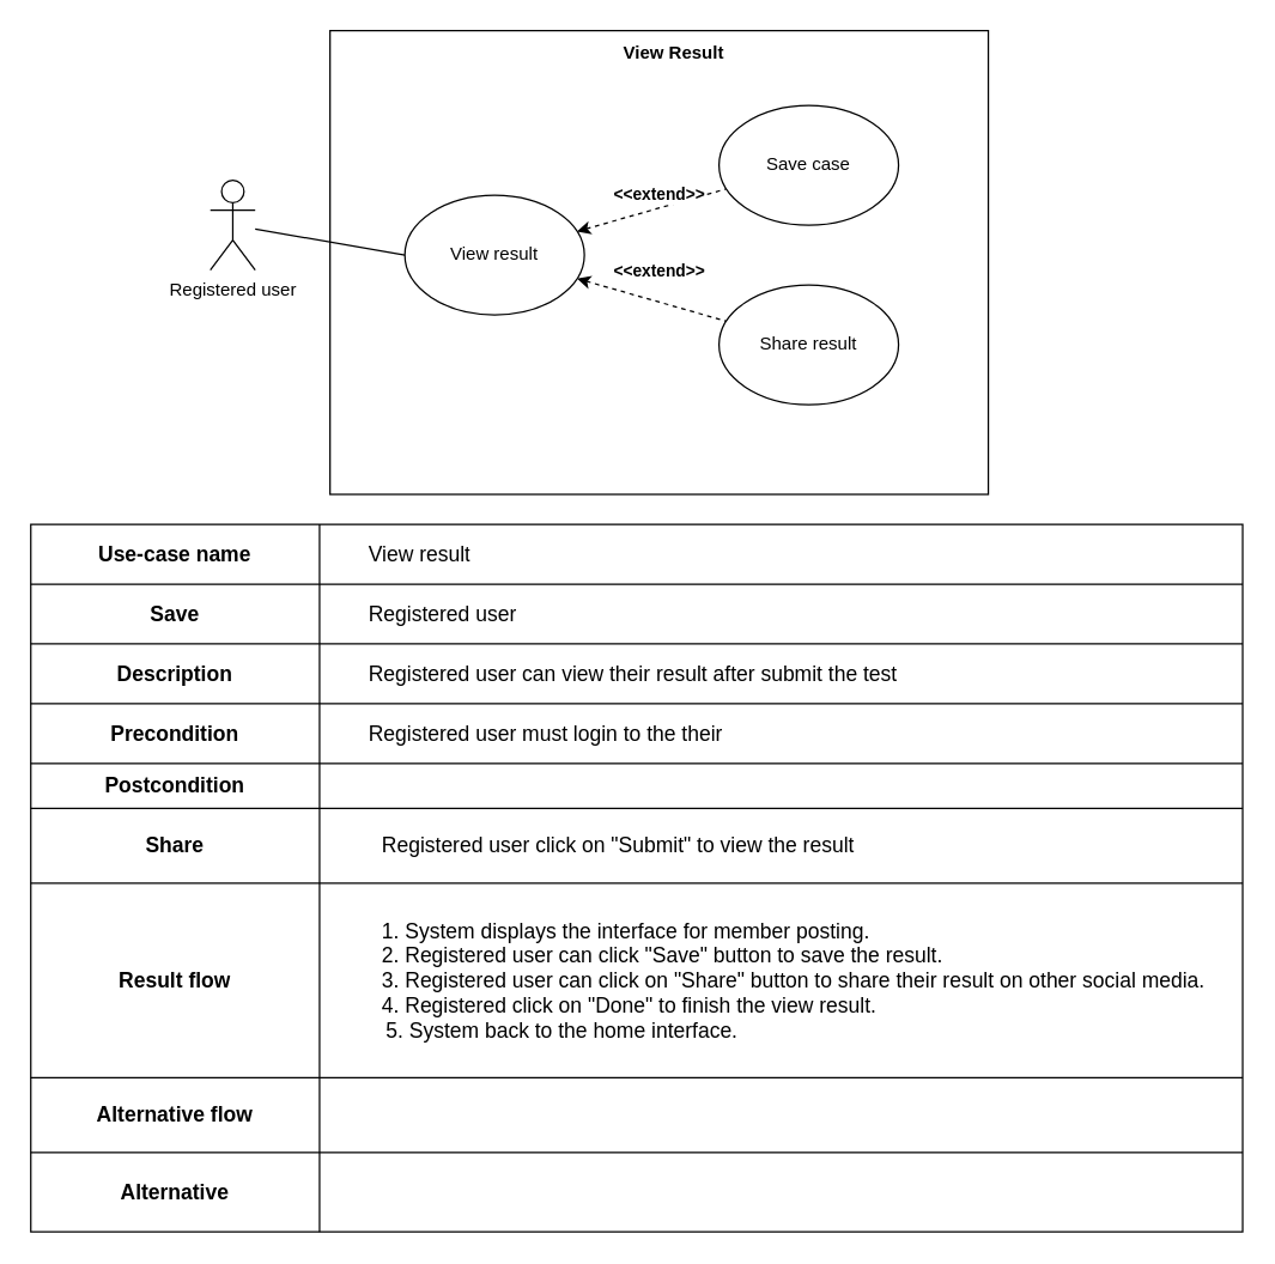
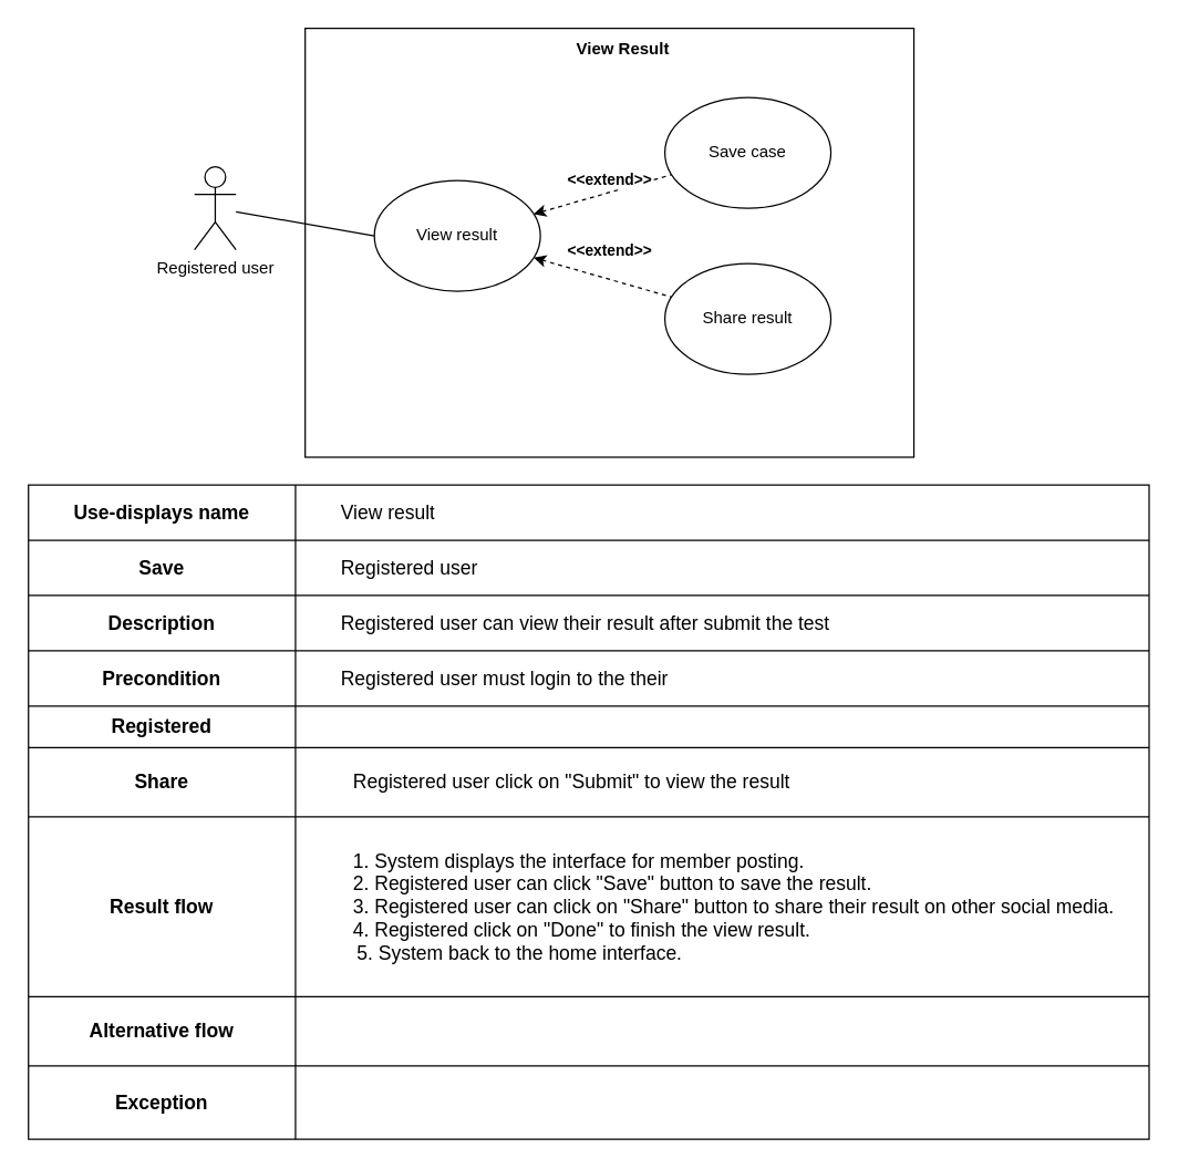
  <mxCell id="0" />
  <mxCell id="1" parent="0" />
  <mxCell id="2" value="" style="rounded=0;whiteSpace=wrap;html=1;" vertex="1" parent="1"><mxGeometry x="220" y="20" width="440" height="310" as="geometry" /></mxCell>
  <mxCell id="3" style="edgeStyle=none;rounded=0;orthogonalLoop=1;jettySize=auto;html=1;entryX=0;entryY=0.5;entryDx=0;entryDy=0;endArrow=none;endFill=0;" edge="1" parent="1" source="4" target="8"><mxGeometry relative="1" as="geometry" /></mxCell>
  <mxCell id="4" value="Registered user" style="shape=umlActor;verticalLabelPosition=bottom;verticalAlign=top;html=1;outlineConnect=0;" vertex="1" parent="1"><mxGeometry x="140" y="120" width="30" height="60" as="geometry" /></mxCell>
  <mxCell id="5" style="edgeStyle=none;rounded=0;orthogonalLoop=1;jettySize=auto;html=1;endArrow=none;endFill=0;dashed=1;startArrow=classic;startFill=1;" edge="1" parent="1" source="8" target="7"><mxGeometry relative="1" as="geometry" /></mxCell>
  <mxCell id="6" value="&lt;b&gt;&amp;lt;&amp;lt;extend&amp;gt;&amp;gt;&lt;/b&gt;" style="edgeLabel;html=1;align=center;verticalAlign=middle;resizable=0;points=[];" connectable="0" vertex="1" parent="5"><mxGeometry x="0.389" y="-2" relative="1" as="geometry"><mxPoint x="-15" y="44" as="offset" /></mxGeometry></mxCell>
  <mxCell id="7" value="Save case" style="ellipse;whiteSpace=wrap;html=1;" vertex="1" parent="1"><mxGeometry x="480" y="70" width="120" height="80" as="geometry" /></mxCell>
  <mxCell id="8" value="View result" style="ellipse;whiteSpace=wrap;html=1;" vertex="1" parent="1"><mxGeometry x="270" y="130" width="120" height="80" as="geometry" /></mxCell>
  <mxCell id="9" style="edgeStyle=none;rounded=0;orthogonalLoop=1;jettySize=auto;html=1;endArrow=none;endFill=0;dashed=1;startArrow=classic;startFill=1;" edge="1" parent="1" source="8" target="10"><mxGeometry relative="1" as="geometry" /></mxCell>
  <mxCell id="10" value="Share result" style="ellipse;whiteSpace=wrap;html=1;" vertex="1" parent="1"><mxGeometry x="480" y="190" width="120" height="80" as="geometry" /></mxCell>
  <mxCell id="11" value="&lt;b&gt;&amp;lt;&amp;lt;extend&amp;gt;&amp;gt;&lt;/b&gt;" style="edgeLabel;html=1;align=center;verticalAlign=middle;resizable=0;points=[];" connectable="0" vertex="1" parent="1"><mxGeometry x="439.928" y="129.996" as="geometry" /></mxCell>
  <mxCell id="12" value="" style="shape=table;startSize=0;container=1;collapsible=0;childLayout=tableLayout;fontSize=14;" vertex="1" parent="1"><mxGeometry x="20" y="350" width="810" height="473.0" as="geometry" /></mxCell>
  <mxCell id="13" value="" style="shape=tableRow;horizontal=0;startSize=0;swimlaneHead=0;swimlaneBody=0;top=0;left=0;bottom=0;right=0;collapsible=0;dropTarget=0;fillColor=none;points=[[0,0.5],[1,0.5]];portConstraint=eastwest;fontSize=14;" vertex="1" parent="12"><mxGeometry width="810" height="40" as="geometry" /></mxCell>
- <mxCell id="14" value="&lt;b&gt;Use-case name&lt;/b&gt;" style="shape=partialRectangle;html=1;whiteSpace=wrap;connectable=0;overflow=hidden;fillColor=none;top=0;left=0;bottom=0;right=0;pointerEvents=1;fontSize=14;" vertex="1" parent="13"><mxGeometry width="193" height="40" as="geometry"><mxRectangle width="193" height="40" as="alternateBounds" /></mxGeometry></mxCell>
+ <mxCell id="14" value="&lt;b&gt;Use-displays name&lt;/b&gt;" style="shape=partialRectangle;html=1;whiteSpace=wrap;connectable=0;overflow=hidden;fillColor=none;top=0;left=0;bottom=0;right=0;pointerEvents=1;fontSize=14;" vertex="1" parent="13"><mxGeometry width="193" height="40" as="geometry"><mxRectangle width="193" height="40" as="alternateBounds" /></mxGeometry></mxCell>
  <mxCell id="15" value="&lt;span style=&quot;white-space: pre;&quot;&gt;&#09;&lt;/span&gt;View result" style="shape=partialRectangle;html=1;whiteSpace=wrap;connectable=0;overflow=hidden;fillColor=none;top=0;left=0;bottom=0;right=0;pointerEvents=1;fontSize=14;align=left;" vertex="1" parent="13"><mxGeometry x="193" width="617" height="40" as="geometry"><mxRectangle width="617" height="40" as="alternateBounds" /></mxGeometry></mxCell>
  <mxCell id="16" value="" style="shape=tableRow;horizontal=0;startSize=0;swimlaneHead=0;swimlaneBody=0;top=0;left=0;bottom=0;right=0;collapsible=0;dropTarget=0;fillColor=none;points=[[0,0.5],[1,0.5]];portConstraint=eastwest;fontSize=14;" vertex="1" parent="12"><mxGeometry y="40" width="810" height="40" as="geometry" /></mxCell>
  <mxCell id="17" value="&lt;b&gt;Save&lt;/b&gt;" style="shape=partialRectangle;html=1;whiteSpace=wrap;connectable=0;overflow=hidden;fillColor=none;top=0;left=0;bottom=0;right=0;pointerEvents=1;fontSize=14;" vertex="1" parent="16"><mxGeometry width="193" height="40" as="geometry"><mxRectangle width="193" height="40" as="alternateBounds" /></mxGeometry></mxCell>
  <mxCell id="18" value="&lt;span style=&quot;white-space: pre;&quot;&gt;&#09;&lt;/span&gt;Registered user" style="shape=partialRectangle;html=1;whiteSpace=wrap;connectable=0;overflow=hidden;fillColor=none;top=0;left=0;bottom=0;right=0;pointerEvents=1;fontSize=14;align=left;" vertex="1" parent="16"><mxGeometry x="193" width="617" height="40" as="geometry"><mxRectangle width="617" height="40" as="alternateBounds" /></mxGeometry></mxCell>
  <mxCell id="19" value="" style="shape=tableRow;horizontal=0;startSize=0;swimlaneHead=0;swimlaneBody=0;top=0;left=0;bottom=0;right=0;collapsible=0;dropTarget=0;fillColor=none;points=[[0,0.5],[1,0.5]];portConstraint=eastwest;fontSize=14;" vertex="1" parent="12"><mxGeometry y="80" width="810" height="40" as="geometry" /></mxCell>
  <mxCell id="20" value="&lt;b&gt;Description&lt;/b&gt;" style="shape=partialRectangle;html=1;whiteSpace=wrap;connectable=0;overflow=hidden;fillColor=none;top=0;left=0;bottom=0;right=0;pointerEvents=1;fontSize=14;" vertex="1" parent="19"><mxGeometry width="193" height="40" as="geometry"><mxRectangle width="193" height="40" as="alternateBounds" /></mxGeometry></mxCell>
  <mxCell id="21" value="&lt;span style=&quot;&quot;&gt;&#09;&lt;/span&gt;&lt;span style=&quot;&quot;&gt;&#09;&lt;/span&gt;&lt;span style=&quot;white-space: pre;&quot;&gt;&#09;&lt;/span&gt;Registered user can view their result after submit the test&lt;span style=&quot;white-space: pre;&quot;&gt;&#09;&lt;/span&gt;" style="shape=partialRectangle;html=1;whiteSpace=wrap;connectable=0;overflow=hidden;fillColor=none;top=0;left=0;bottom=0;right=0;pointerEvents=1;fontSize=14;align=left;" vertex="1" parent="19"><mxGeometry x="193" width="617" height="40" as="geometry"><mxRectangle width="617" height="40" as="alternateBounds" /></mxGeometry></mxCell>
  <mxCell id="22" value="" style="shape=tableRow;horizontal=0;startSize=0;swimlaneHead=0;swimlaneBody=0;top=0;left=0;bottom=0;right=0;collapsible=0;dropTarget=0;fillColor=none;points=[[0,0.5],[1,0.5]];portConstraint=eastwest;fontSize=14;" vertex="1" parent="12"><mxGeometry y="120" width="810" height="40" as="geometry" /></mxCell>
  <mxCell id="23" value="&lt;b&gt;Precondition&lt;/b&gt;" style="shape=partialRectangle;html=1;whiteSpace=wrap;connectable=0;overflow=hidden;fillColor=none;top=0;left=0;bottom=0;right=0;pointerEvents=1;fontSize=14;" vertex="1" parent="22"><mxGeometry width="193" height="40" as="geometry"><mxRectangle width="193" height="40" as="alternateBounds" /></mxGeometry></mxCell>
  <mxCell id="24" value="&lt;span style=&quot;white-space: pre;&quot;&gt;&#09;&lt;/span&gt;Registered user must login to the their" style="shape=partialRectangle;html=1;whiteSpace=wrap;connectable=0;overflow=hidden;fillColor=none;top=0;left=0;bottom=0;right=0;pointerEvents=1;fontSize=14;align=left;" vertex="1" parent="22"><mxGeometry x="193" width="617" height="40" as="geometry"><mxRectangle width="617" height="40" as="alternateBounds" /></mxGeometry></mxCell>
  <mxCell id="25" value="" style="shape=tableRow;horizontal=0;startSize=0;swimlaneHead=0;swimlaneBody=0;top=0;left=0;bottom=0;right=0;collapsible=0;dropTarget=0;fillColor=none;points=[[0,0.5],[1,0.5]];portConstraint=eastwest;fontSize=14;" vertex="1" parent="12"><mxGeometry y="160" width="810" height="30" as="geometry" /></mxCell>
- <mxCell id="26" value="&lt;b&gt;Postcondition&lt;/b&gt;" style="shape=partialRectangle;html=1;whiteSpace=wrap;connectable=0;overflow=hidden;fillColor=none;top=0;left=0;bottom=0;right=0;pointerEvents=1;fontSize=14;" vertex="1" parent="25"><mxGeometry width="193" height="30" as="geometry"><mxRectangle width="193" height="30" as="alternateBounds" /></mxGeometry></mxCell>
+ <mxCell id="26" value="&lt;b&gt;Registered&lt;/b&gt;" style="shape=partialRectangle;html=1;whiteSpace=wrap;connectable=0;overflow=hidden;fillColor=none;top=0;left=0;bottom=0;right=0;pointerEvents=1;fontSize=14;" vertex="1" parent="25"><mxGeometry width="193" height="30" as="geometry"><mxRectangle width="193" height="30" as="alternateBounds" /></mxGeometry></mxCell>
  <mxCell id="27" value="" style="shape=partialRectangle;html=1;whiteSpace=wrap;connectable=0;overflow=hidden;fillColor=none;top=0;left=0;bottom=0;right=0;pointerEvents=1;fontSize=14;align=left;" vertex="1" parent="25"><mxGeometry x="193" width="617" height="30" as="geometry"><mxRectangle width="617" height="30" as="alternateBounds" /></mxGeometry></mxCell>
  <mxCell id="28" value="" style="shape=tableRow;horizontal=0;startSize=0;swimlaneHead=0;swimlaneBody=0;top=0;left=0;bottom=0;right=0;collapsible=0;dropTarget=0;fillColor=none;points=[[0,0.5],[1,0.5]];portConstraint=eastwest;fontSize=14;" vertex="1" parent="12"><mxGeometry y="190" width="810" height="50" as="geometry" /></mxCell>
  <mxCell id="29" value="&lt;b&gt;Share&lt;/b&gt;" style="shape=partialRectangle;html=1;whiteSpace=wrap;connectable=0;overflow=hidden;fillColor=none;top=0;left=0;bottom=0;right=0;pointerEvents=1;fontSize=14;" vertex="1" parent="28"><mxGeometry width="193" height="50" as="geometry"><mxRectangle width="193" height="50" as="alternateBounds" /></mxGeometry></mxCell>
  <mxCell id="30" value="&lt;blockquote style=&quot;margin: 0 0 0 40px; border: none; padding: 0px;&quot;&gt;&lt;span style=&quot;&quot;&gt;&#09;&lt;/span&gt;Registered user click on &quot;Submit&quot; to view the result&lt;br&gt;&lt;/blockquote&gt;" style="shape=partialRectangle;html=1;whiteSpace=wrap;connectable=0;overflow=hidden;fillColor=none;top=0;left=0;bottom=0;right=0;pointerEvents=1;fontSize=14;align=left;" vertex="1" parent="28"><mxGeometry x="193" width="617" height="50" as="geometry"><mxRectangle width="617" height="50" as="alternateBounds" /></mxGeometry></mxCell>
  <mxCell id="31" value="" style="shape=tableRow;horizontal=0;startSize=0;swimlaneHead=0;swimlaneBody=0;top=0;left=0;bottom=0;right=0;collapsible=0;dropTarget=0;fillColor=none;points=[[0,0.5],[1,0.5]];portConstraint=eastwest;fontSize=14;" vertex="1" parent="12"><mxGeometry y="240" width="810" height="130" as="geometry" /></mxCell>
  <mxCell id="32" value="&lt;b&gt;Result flow&lt;/b&gt;" style="shape=partialRectangle;html=1;whiteSpace=wrap;connectable=0;overflow=hidden;fillColor=none;top=0;left=0;bottom=0;right=0;pointerEvents=1;fontSize=14;" vertex="1" parent="31"><mxGeometry width="193" height="130" as="geometry"><mxRectangle width="193" height="130" as="alternateBounds" /></mxGeometry></mxCell>
  <mxCell id="33" value="&lt;span style=&quot;&quot;&gt;&#09;&lt;/span&gt;&lt;blockquote style=&quot;margin: 0 0 0 40px; border: none; padding: 0px;&quot;&gt;1. System displays the interface for member posting.&lt;br&gt;2. Registered user can click &quot;Save&quot; button to save the result.&lt;br&gt;3. Registered user can&amp;nbsp;click on &quot;Share&quot; button to share their result on other social media.&lt;br&gt;4. Registered click on &quot;Done&quot; to finish the view result.&lt;/blockquote&gt;&lt;span style=&quot;&quot;&gt;&#09;&lt;/span&gt;&lt;span style=&quot;white-space: pre;&quot;&gt;&#09;&lt;/span&gt;&amp;nbsp; &amp;nbsp;5. System back to the home interface.&amp;nbsp;&lt;br&gt;&lt;span style=&quot;&quot;&gt;&#09;&lt;/span&gt;" style="shape=partialRectangle;html=1;whiteSpace=wrap;connectable=0;overflow=hidden;fillColor=none;top=0;left=0;bottom=0;right=0;pointerEvents=1;fontSize=14;align=left;" vertex="1" parent="31"><mxGeometry x="193" width="617" height="130" as="geometry"><mxRectangle width="617" height="130" as="alternateBounds" /></mxGeometry></mxCell>
  <mxCell id="34" value="" style="shape=tableRow;horizontal=0;startSize=0;swimlaneHead=0;swimlaneBody=0;top=0;left=0;bottom=0;right=0;collapsible=0;dropTarget=0;fillColor=none;points=[[0,0.5],[1,0.5]];portConstraint=eastwest;fontSize=14;" vertex="1" parent="12"><mxGeometry y="370" width="810" height="50" as="geometry" /></mxCell>
  <mxCell id="35" value="&lt;b&gt;Alternative flow&lt;/b&gt;" style="shape=partialRectangle;html=1;whiteSpace=wrap;connectable=0;overflow=hidden;fillColor=none;top=0;left=0;bottom=0;right=0;pointerEvents=1;fontSize=14;" vertex="1" parent="34"><mxGeometry width="193" height="50" as="geometry"><mxRectangle width="193" height="50" as="alternateBounds" /></mxGeometry></mxCell>
  <mxCell id="36" value="" style="shape=partialRectangle;html=1;whiteSpace=wrap;connectable=0;overflow=hidden;fillColor=none;top=0;left=0;bottom=0;right=0;pointerEvents=1;fontSize=14;align=left;" vertex="1" parent="34"><mxGeometry x="193" width="617" height="50" as="geometry"><mxRectangle width="617" height="50" as="alternateBounds" /></mxGeometry></mxCell>
  <mxCell id="37" value="" style="shape=tableRow;horizontal=0;startSize=0;swimlaneHead=0;swimlaneBody=0;top=0;left=0;bottom=0;right=0;collapsible=0;dropTarget=0;fillColor=none;points=[[0,0.5],[1,0.5]];portConstraint=eastwest;fontSize=14;" vertex="1" parent="12"><mxGeometry y="420" width="810" height="53" as="geometry" /></mxCell>
- <mxCell id="38" value="&lt;b&gt;Alternative&lt;/b&gt;" style="shape=partialRectangle;html=1;whiteSpace=wrap;connectable=0;overflow=hidden;fillColor=none;top=0;left=0;bottom=0;right=0;pointerEvents=1;fontSize=14;" vertex="1" parent="37"><mxGeometry width="193" height="53" as="geometry"><mxRectangle width="193" height="53" as="alternateBounds" /></mxGeometry></mxCell>
+ <mxCell id="38" value="&lt;b&gt;Exception&lt;/b&gt;" style="shape=partialRectangle;html=1;whiteSpace=wrap;connectable=0;overflow=hidden;fillColor=none;top=0;left=0;bottom=0;right=0;pointerEvents=1;fontSize=14;" vertex="1" parent="37"><mxGeometry width="193" height="53" as="geometry"><mxRectangle width="193" height="53" as="alternateBounds" /></mxGeometry></mxCell>
  <mxCell id="39" value="" style="shape=partialRectangle;html=1;whiteSpace=wrap;connectable=0;overflow=hidden;fillColor=none;top=0;left=0;bottom=0;right=0;pointerEvents=1;fontSize=14;align=left;" vertex="1" parent="37"><mxGeometry x="193" width="617" height="53" as="geometry"><mxRectangle width="617" height="53" as="alternateBounds" /></mxGeometry></mxCell>
  <mxCell id="40" value="&lt;b&gt;View Result&lt;/b&gt;" style="text;html=1;strokeColor=none;fillColor=none;align=center;verticalAlign=middle;whiteSpace=wrap;rounded=0;" vertex="1" parent="1"><mxGeometry x="410" y="20" width="80" height="30" as="geometry" /></mxCell>
